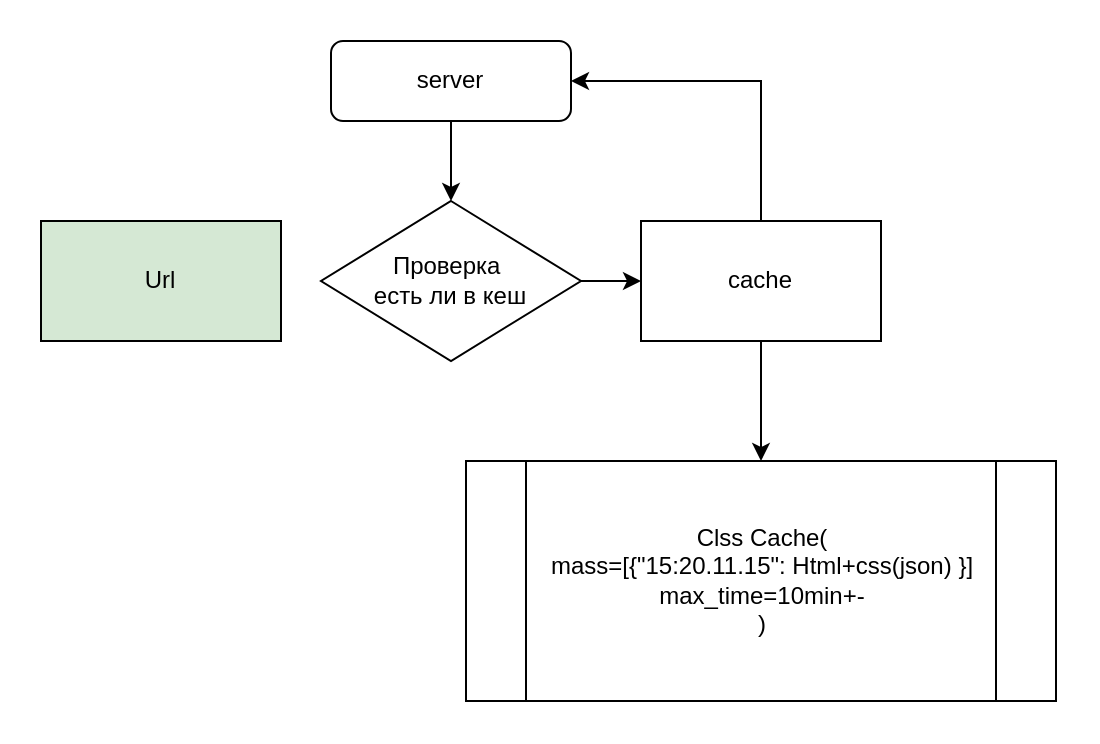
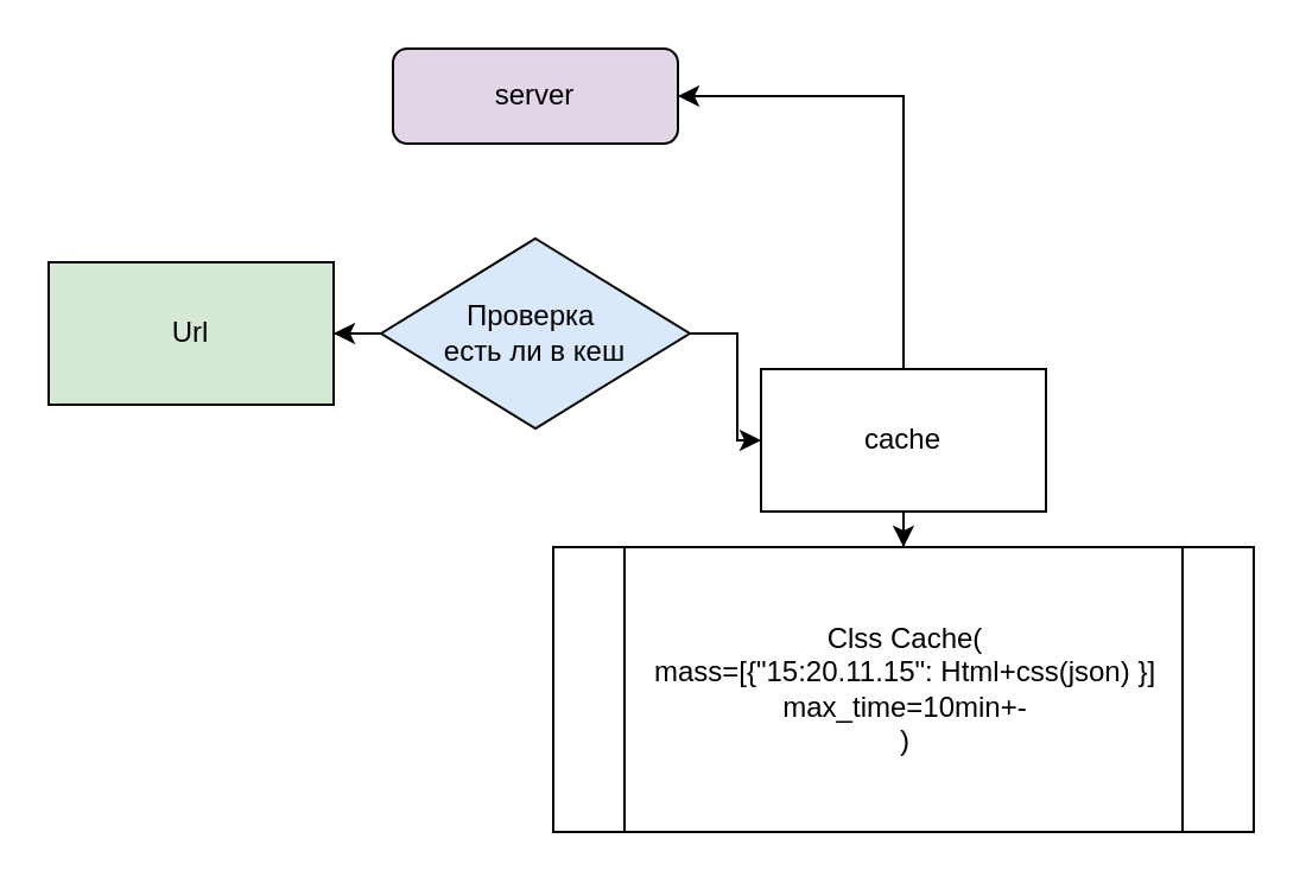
  <mxCell id="0" />
  <mxCell id="1" parent="0" />
- <mxCell id="2" style="edgeStyle=orthogonalEdgeStyle;rounded=0;orthogonalLoop=1;jettySize=auto;html=1;exitX=0.5;exitY=1;exitDx=0;exitDy=0;entryX=0.5;entryY=0;entryDx=0;entryDy=0;" edge="1" parent="1" source="3" target="7"><mxGeometry relative="1" as="geometry" /></mxCell>
- <mxCell id="3" value="server" style="rounded=1;whiteSpace=wrap;html=1;fontSize=12;glass=0;strokeWidth=1;shadow=0;" parent="1" vertex="1"><mxGeometry x="165" y="20" width="120" height="40" as="geometry" /></mxCell>
+ <mxCell id="3" value="server" style="rounded=1;whiteSpace=wrap;html=1;fontSize=12;glass=0;strokeWidth=1;shadow=0;fillColor=#e1d5e7;" parent="1" vertex="1"><mxGeometry x="165" y="20" width="120" height="40" as="geometry" /></mxCell>
+ <mxCell id="4" value="" style="edgeStyle=orthogonalEdgeStyle;rounded=0;orthogonalLoop=1;jettySize=auto;html=1;" edge="1" parent="1" source="7" target="11"><mxGeometry relative="1" as="geometry" /></mxCell>
  <mxCell id="5" value="" style="edgeStyle=orthogonalEdgeStyle;rounded=0;orthogonalLoop=1;jettySize=auto;html=1;" edge="1" parent="1" source="7" target="10"><mxGeometry relative="1" as="geometry" /></mxCell>
  <mxCell id="6" style="edgeStyle=orthogonalEdgeStyle;rounded=0;orthogonalLoop=1;jettySize=auto;html=1;exitX=0;exitY=0.5;exitDx=0;exitDy=0;" edge="1" parent="1" source="7"><mxGeometry relative="1" as="geometry"><mxPoint x="180.138" y="140.207" as="targetPoint" /></mxGeometry></mxCell>
- <mxCell id="7" value="Проверка&amp;nbsp;&lt;br&gt;есть ли в кеш" style="rhombus;whiteSpace=wrap;html=1;" vertex="1" parent="1"><mxGeometry x="160" y="100" width="130" height="80" as="geometry" /></mxCell>
+ <mxCell id="7" value="Проверка&amp;nbsp;&lt;br&gt;есть ли в кеш" style="rhombus;whiteSpace=wrap;html=1;fillColor=#dae8fc;" vertex="1" parent="1"><mxGeometry x="160" y="100" width="130" height="80" as="geometry" /></mxCell>
  <mxCell id="8" style="edgeStyle=orthogonalEdgeStyle;rounded=0;orthogonalLoop=1;jettySize=auto;html=1;exitX=0.5;exitY=0;exitDx=0;exitDy=0;entryX=1;entryY=0.5;entryDx=0;entryDy=0;" edge="1" parent="1" source="10" target="3"><mxGeometry relative="1" as="geometry" /></mxCell>
  <mxCell id="9" value="" style="edgeStyle=orthogonalEdgeStyle;rounded=0;orthogonalLoop=1;jettySize=auto;html=1;" edge="1" parent="1" source="10" target="12"><mxGeometry relative="1" as="geometry" /></mxCell>
- <mxCell id="10" value="caсhe" style="rounded=0;whiteSpace=wrap;html=1;" vertex="1" parent="1"><mxGeometry x="320" y="110" width="120" height="60" as="geometry" /></mxCell>
+ <mxCell id="10" value="caсhe" style="rounded=0;whiteSpace=wrap;html=1;" vertex="1" parent="1"><mxGeometry x="320" y="155" width="120" height="60" as="geometry" /></mxCell>
  <mxCell id="11" value="Url" style="rounded=0;whiteSpace=wrap;html=1;fillColor=#d5e8d4;" vertex="1" parent="1"><mxGeometry x="20" y="110" width="120" height="60" as="geometry" /></mxCell>
  <mxCell id="12" value="Clss Cache(&lt;div&gt;mass=[{&quot;15:20.11.15&quot;: Html+css(json) }]&lt;br&gt;max_time=10min+-&lt;br&gt;)&lt;/div&gt;" style="shape=process;whiteSpace=wrap;html=1;backgroundOutline=1;rounded=0;" vertex="1" parent="1"><mxGeometry x="232.5" y="230" width="295" height="120" as="geometry" /></mxCell>
